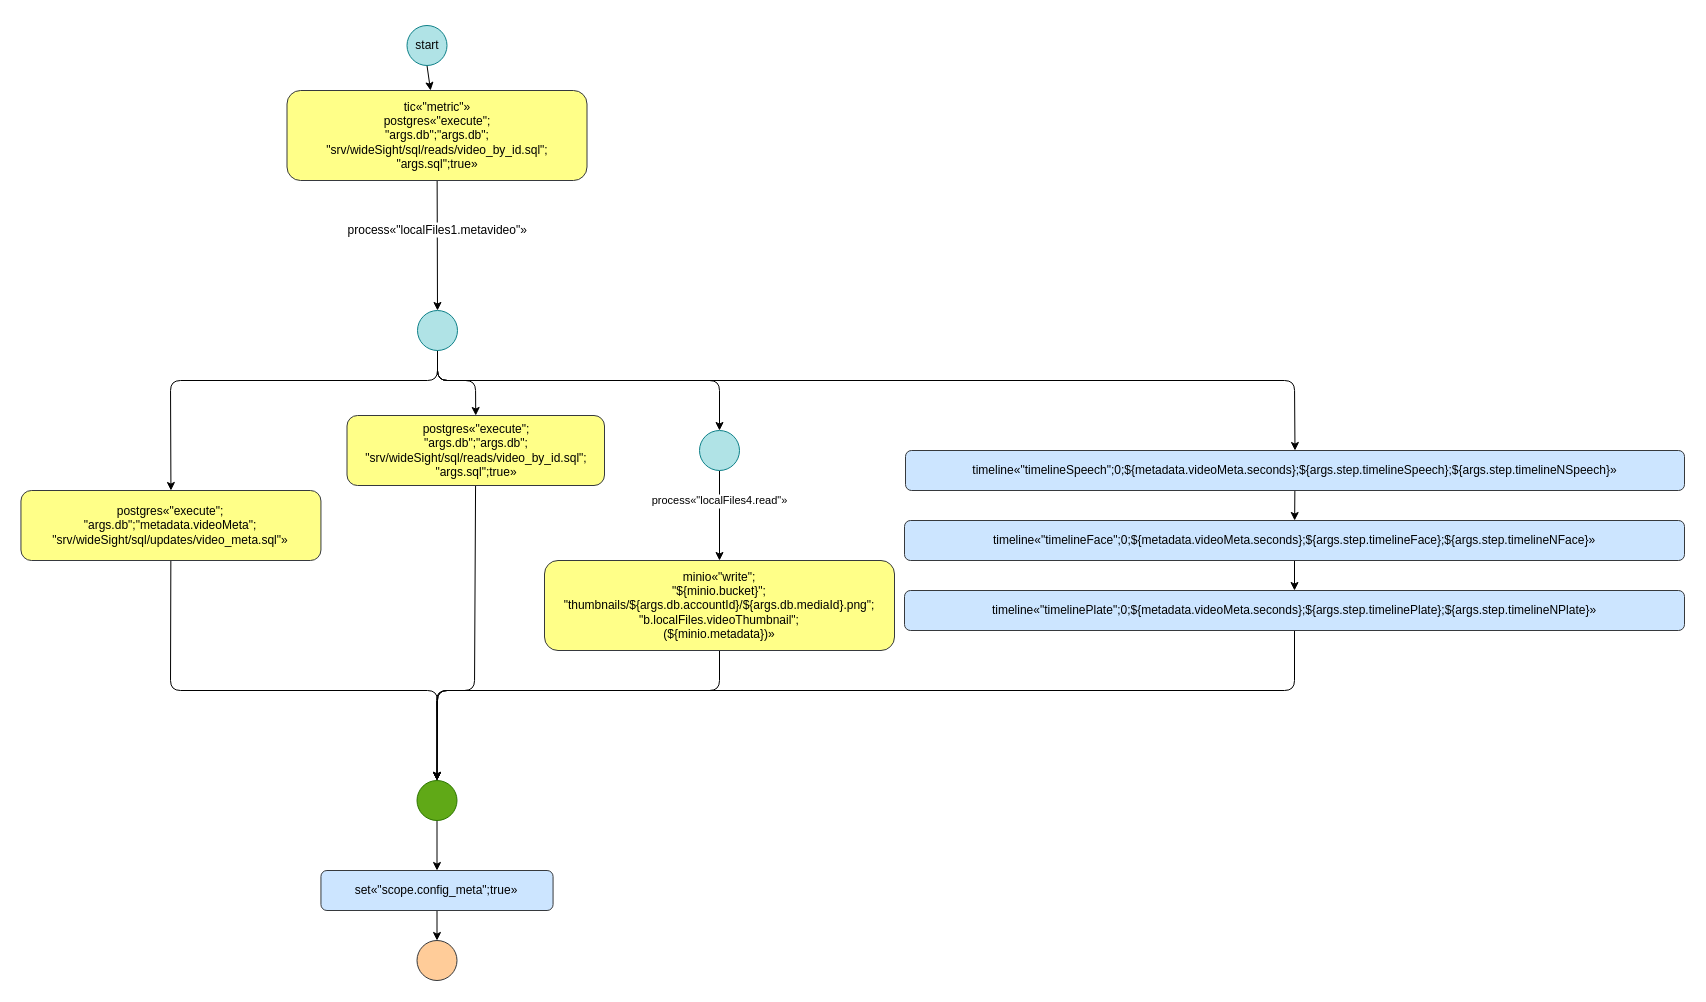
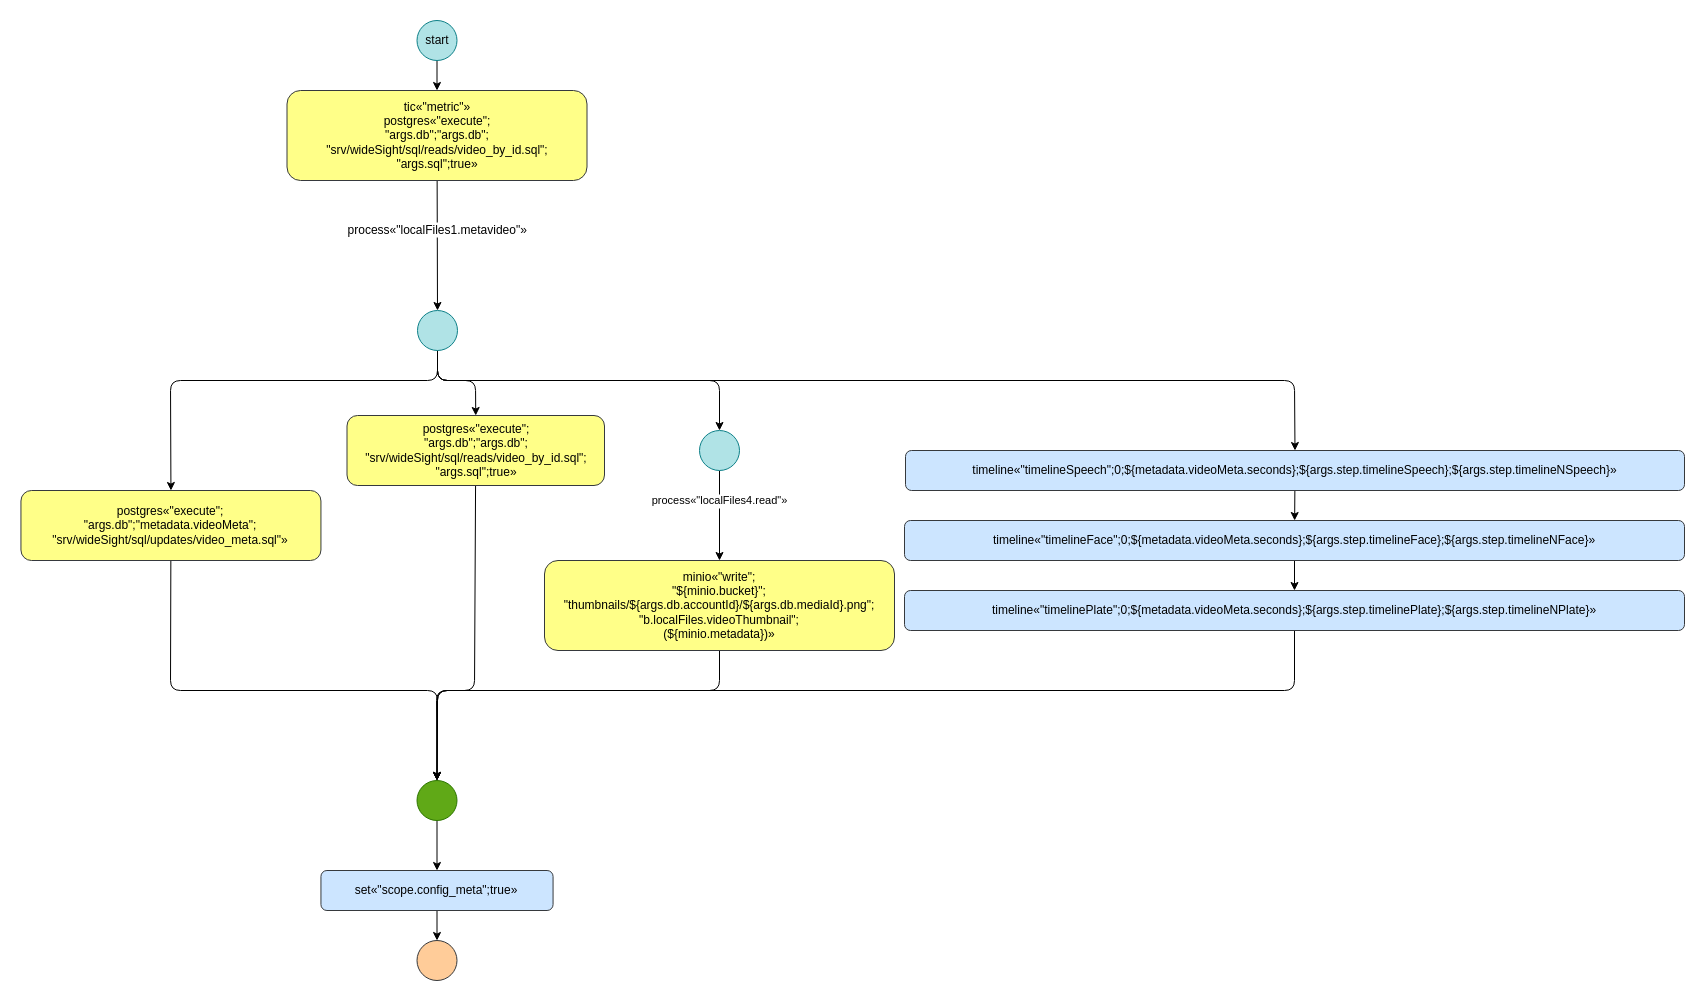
  <mxCell id="0" />
  <mxCell id="1" parent="0" />
  <mxCell id="2" value="" style="ellipse;whiteSpace=wrap;html=1;fillColor=#ffcc99;strokeColor=#36393d;fontColor=#000000;" parent="1" vertex="1"><mxGeometry x="416.5" y="940" width="40" height="40" as="geometry" /></mxCell>
  <mxCell id="3" style="edgeStyle=none;html=1;" parent="1" source="7" target="10" edge="1"><mxGeometry relative="1" as="geometry"><mxPoint x="1583.73" y="520" as="targetPoint" /><Array as="points" /><mxPoint x="1219.042" y="840" as="sourcePoint" /></mxGeometry></mxCell>
  <mxCell id="4" style="edgeStyle=none;html=1;entryX=0.5;entryY=0;entryDx=0;entryDy=0;" parent="1" source="5" target="2" edge="1"><mxGeometry relative="1" as="geometry"><mxPoint x="436.51" y="830" as="targetPoint" /></mxGeometry></mxCell>
  <mxCell id="5" value="set«&quot;scope.config_meta&quot;;true»" style="rounded=1;whiteSpace=wrap;fillColor=#cce5ff;strokeColor=#36393d;fontColor=#000000;" parent="1" vertex="1"><mxGeometry x="320.44" y="870" width="232.13" height="40" as="geometry" /></mxCell>
  <mxCell id="6" style="edgeStyle=none;html=1;fontColor=#050505;exitX=0.5;exitY=1;exitDx=0;exitDy=0;" parent="1" source="8" target="15" edge="1"><mxGeometry relative="1" as="geometry"><mxPoint x="581.51" y="120" as="targetPoint" /><Array as="points" /><mxPoint x="496.5" y="60" as="sourcePoint" /></mxGeometry></mxCell>
  <mxCell id="7" value="timeline«&quot;timelineSpeech&quot;;0;${metadata.videoMeta.seconds};${args.step.timelineSpeech};${args.step.timelineNSpeech}»" style="rounded=1;whiteSpace=wrap;fillColor=#cce5ff;strokeColor=#36393d;fontColor=#000000;" parent="1" vertex="1"><mxGeometry x="905" y="450" width="779" height="40" as="geometry" /></mxCell>
- <mxCell id="8" value="start" style="ellipse;whiteSpace=wrap;html=1;fillColor=#b0e3e6;strokeColor=#0e8088;fontColor=#050505;" parent="1" vertex="1"><mxGeometry x="406.5" y="25" width="40" height="40" as="geometry" /></mxCell>
+ <mxCell id="8" value="start" style="ellipse;whiteSpace=wrap;html=1;fillColor=#b0e3e6;strokeColor=#0e8088;fontColor=#050505;" parent="1" vertex="1"><mxGeometry x="416.5" y="20" width="40" height="40" as="geometry" /></mxCell>
  <mxCell id="9" style="edgeStyle=none;html=1;" parent="1" source="10" target="12" edge="1"><mxGeometry relative="1" as="geometry" /></mxCell>
  <mxCell id="10" value="timeline«&quot;timelineFace&quot;;0;${metadata.videoMeta.seconds};${args.step.timelineFace};${args.step.timelineNFace}»" style="rounded=1;whiteSpace=wrap;fillColor=#cce5ff;strokeColor=#36393d;fontColor=#000000;" parent="1" vertex="1"><mxGeometry x="904" y="520" width="780" height="40" as="geometry" /></mxCell>
  <mxCell id="11" style="edgeStyle=none;html=1;entryX=0.5;entryY=0;entryDx=0;entryDy=0;" edge="1" parent="1" source="12" target="29"><mxGeometry relative="1" as="geometry"><Array as="points"><mxPoint x="1294" y="690" /><mxPoint x="436" y="690" /></Array></mxGeometry></mxCell>
  <mxCell id="12" value="timeline«&quot;timelinePlate&quot;;0;${metadata.videoMeta.seconds};${args.step.timelinePlate};${args.step.timelineNPlate}»" style="rounded=1;whiteSpace=wrap;fillColor=#cce5ff;strokeColor=#36393d;fontColor=#000000;" parent="1" vertex="1"><mxGeometry x="904" y="590" width="780" height="40" as="geometry" /></mxCell>
  <mxCell id="13" style="edgeStyle=none;html=1;" parent="1" source="15" target="24" edge="1"><mxGeometry relative="1" as="geometry"><mxPoint x="436" y="240" as="sourcePoint" /><mxPoint x="436.5" y="230" as="targetPoint" /></mxGeometry></mxCell>
  <mxCell id="14" value="process«&quot;localFiles1.metavideo&quot;»" style="edgeLabel;align=center;verticalAlign=middle;resizable=0;points=[];fontSize=12;" parent="13" vertex="1" connectable="0"><mxGeometry x="-0.478" y="-1" relative="1" as="geometry"><mxPoint x="1" y="14" as="offset" /></mxGeometry></mxCell>
  <mxCell id="15" value="tic«&quot;metric&quot;»&#10;postgres«&quot;execute&quot;;&#10;&quot;args.db&quot;;&quot;args.db&quot;;&#10;&quot;srv/wideSight/sql/reads/video_by_id.sql&quot;;&#10;&quot;args.sql&quot;;true»" style="rounded=1;whiteSpace=wrap;fillColor=#ffff88;strokeColor=#36393d;fontColor=#000000;" parent="1" vertex="1"><mxGeometry x="286.5" y="90" width="300" height="90" as="geometry" /></mxCell>
  <mxCell id="16" style="edgeStyle=none;html=1;entryX=0.5;entryY=0;entryDx=0;entryDy=0;" edge="1" parent="1" source="17" target="29"><mxGeometry relative="1" as="geometry"><Array as="points"><mxPoint x="170" y="690" /><mxPoint x="437" y="690" /></Array></mxGeometry></mxCell>
  <mxCell id="17" value="postgres«&quot;execute&quot;;&#10;&quot;args.db&quot;;&quot;metadata.videoMeta&quot;;&#10;&quot;srv/wideSight/sql/updates/video_meta.sql&quot;»" style="rounded=1;whiteSpace=wrap;fillColor=#ffff88;strokeColor=#36393d;fontColor=#000000;" parent="1" vertex="1"><mxGeometry x="20.44" y="490" width="300" height="70" as="geometry" /></mxCell>
  <mxCell id="18" style="edgeStyle=none;html=1;entryX=0.5;entryY=0;entryDx=0;entryDy=0;" edge="1" parent="1" source="19" target="29"><mxGeometry relative="1" as="geometry"><Array as="points"><mxPoint x="474" y="690" /><mxPoint x="437" y="690" /></Array></mxGeometry></mxCell>
  <mxCell id="19" value="postgres«&quot;execute&quot;;&#10;&quot;args.db&quot;;&quot;args.db&quot;;&#10;&quot;srv/wideSight/sql/reads/video_by_id.sql&quot;;&#10;&quot;args.sql&quot;;true»" style="rounded=1;whiteSpace=wrap;fillColor=#ffff88;strokeColor=#36393d;fontColor=#000000;" parent="1" vertex="1"><mxGeometry x="346.5" y="415" width="257.5" height="70" as="geometry" /></mxCell>
  <mxCell id="20" style="edgeStyle=none;html=1;entryX=0.5;entryY=0;entryDx=0;entryDy=0;" edge="1" parent="1" source="24" target="17"><mxGeometry relative="1" as="geometry"><Array as="points"><mxPoint x="437" y="380" /><mxPoint x="170" y="380" /></Array></mxGeometry></mxCell>
  <mxCell id="21" style="edgeStyle=none;html=1;entryX=0.5;entryY=0;entryDx=0;entryDy=0;" edge="1" parent="1" source="24" target="19"><mxGeometry relative="1" as="geometry"><Array as="points"><mxPoint x="437" y="380" /><mxPoint x="475" y="380" /></Array></mxGeometry></mxCell>
  <mxCell id="22" style="edgeStyle=none;html=1;entryX=0.5;entryY=0;entryDx=0;entryDy=0;" edge="1" parent="1" source="24" target="27"><mxGeometry relative="1" as="geometry"><Array as="points"><mxPoint x="437" y="380" /><mxPoint x="719" y="380" /></Array></mxGeometry></mxCell>
  <mxCell id="23" style="edgeStyle=none;html=1;entryX=0.5;entryY=0;entryDx=0;entryDy=0;" edge="1" parent="1" source="24" target="7"><mxGeometry relative="1" as="geometry"><Array as="points"><mxPoint x="437" y="380" /><mxPoint x="1294" y="380" /></Array></mxGeometry></mxCell>
  <mxCell id="24" value="" style="ellipse;whiteSpace=wrap;html=1;fillColor=#b0e3e6;strokeColor=#0e8088;fontColor=#050505;" vertex="1" parent="1"><mxGeometry x="417" y="310" width="40" height="40" as="geometry" /></mxCell>
  <mxCell id="25" style="edgeStyle=none;html=1;entryX=0.5;entryY=0;entryDx=0;entryDy=0;" edge="1" parent="1" source="27" target="31"><mxGeometry relative="1" as="geometry"><mxPoint x="794" y="490" as="targetPoint" /><Array as="points" /></mxGeometry></mxCell>
  <mxCell id="26" value="process«&quot;localFiles4.read&quot;»" style="edgeLabel;align=center;verticalAlign=middle;resizable=0;points=[];" vertex="1" connectable="0" parent="25"><mxGeometry x="-0.273" y="4" relative="1" as="geometry"><mxPoint x="-4" y="-4" as="offset" /></mxGeometry></mxCell>
  <mxCell id="27" value="" style="ellipse;whiteSpace=wrap;html=1;fillColor=#b0e3e6;strokeColor=#0e8088;fontColor=#050505;" vertex="1" parent="1"><mxGeometry x="699" y="430" width="40" height="40" as="geometry" /></mxCell>
  <mxCell id="28" style="edgeStyle=none;html=1;" edge="1" parent="1" source="29" target="5"><mxGeometry relative="1" as="geometry" /></mxCell>
  <mxCell id="29" value="" style="ellipse;whiteSpace=wrap;html=1;fillColor=#60a917;strokeColor=#2D7600;fontColor=#ffffff;" vertex="1" parent="1"><mxGeometry x="416.5" y="780" width="40" height="40" as="geometry" /></mxCell>
  <mxCell id="30" style="edgeStyle=none;html=1;entryX=0.5;entryY=0;entryDx=0;entryDy=0;exitX=0.5;exitY=1;exitDx=0;exitDy=0;" edge="1" parent="1" source="31" target="29"><mxGeometry relative="1" as="geometry"><mxPoint x="814" y="670" as="sourcePoint" /><Array as="points"><mxPoint x="719" y="690" /><mxPoint x="437" y="690" /></Array></mxGeometry></mxCell>
  <mxCell id="31" value="minio«&quot;write&quot;;&#10;&quot;${minio.bucket}&quot;;&#10;&quot;thumbnails/${args.db.accountId}/${args.db.mediaId}.png&quot;;&#10;&quot;b.localFiles.videoThumbnail&quot;;&#10;(${minio.metadata})»" style="rounded=1;whiteSpace=wrap;fillColor=#ffff88;strokeColor=#36393d;fontColor=#000000;" vertex="1" parent="1"><mxGeometry x="544" y="560" width="350" height="90" as="geometry" /></mxCell>
